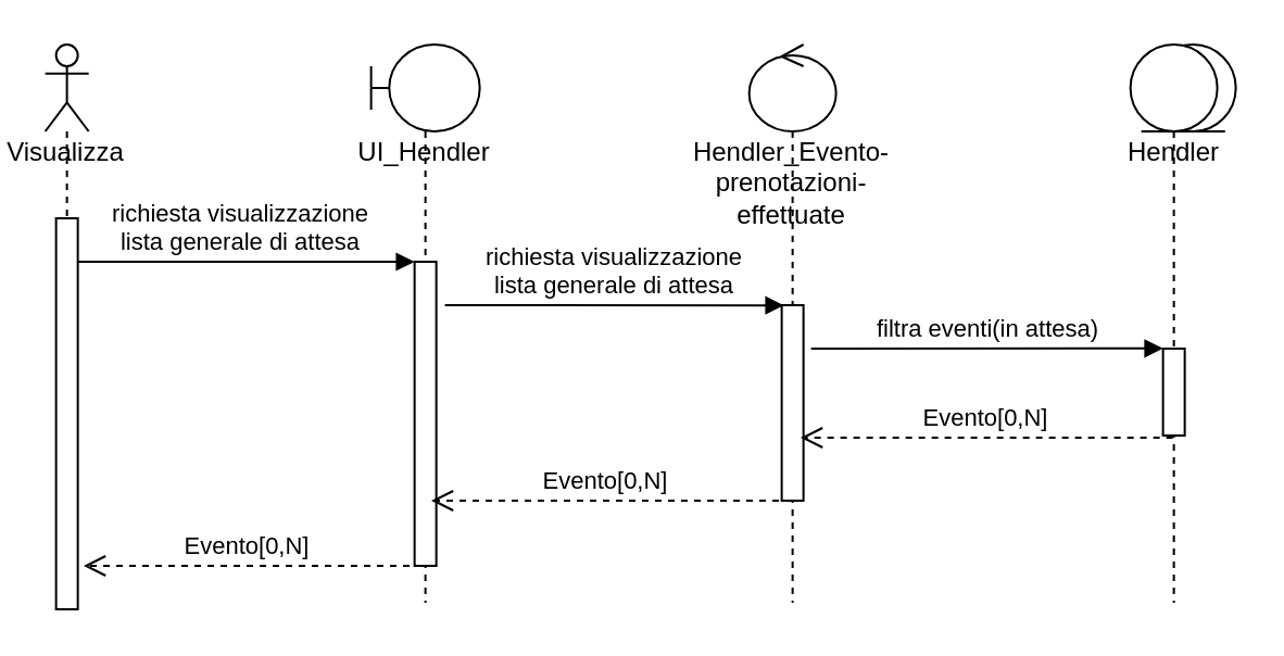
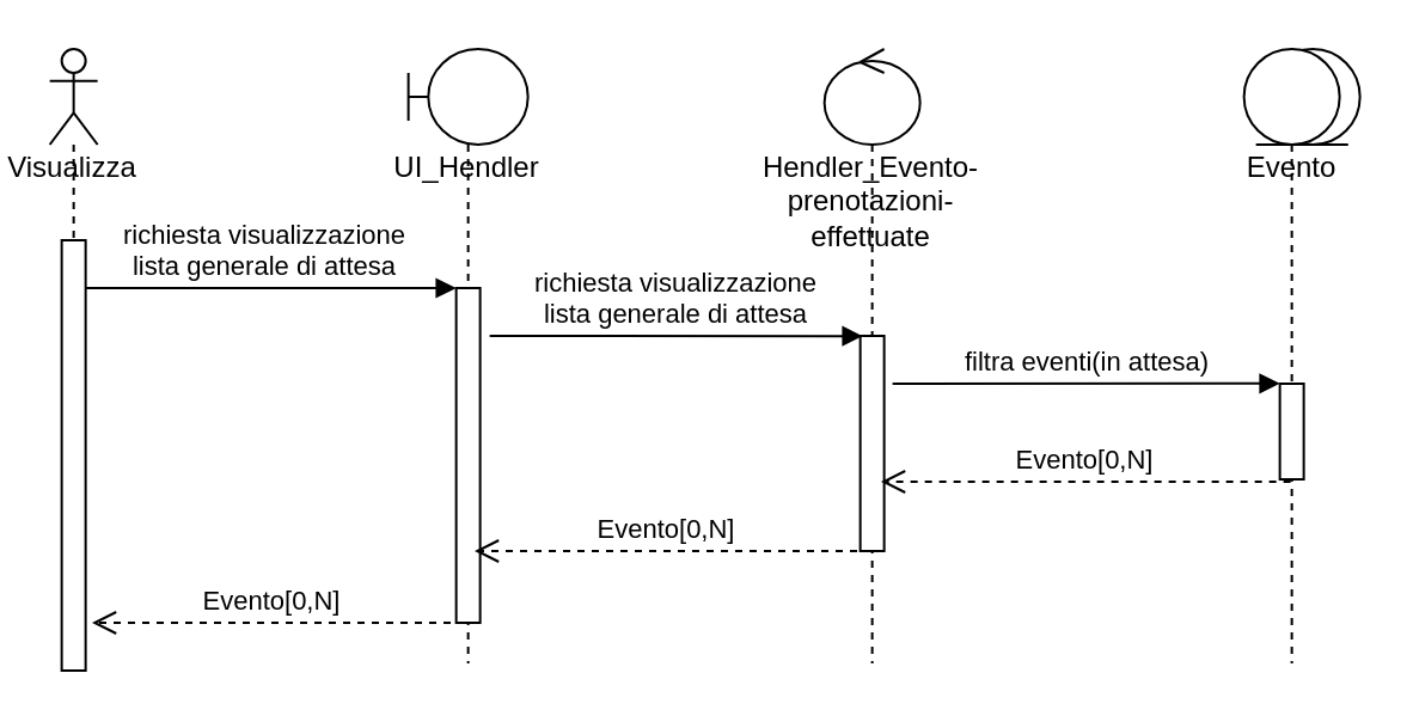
  <mxCell id="0" />
  <mxCell id="1" parent="0" />
  <mxCell id="2" value="richiesta visualizzazione&lt;br&gt;lista generale di attesa" style="html=1;verticalAlign=bottom;endArrow=block;" parent="1" target="5" edge="1"><mxGeometry width="80" relative="1" as="geometry"><mxPoint x="29.82" y="120" as="sourcePoint" /><mxPoint x="170.32" y="100" as="targetPoint" /><Array as="points"><mxPoint x="139.82" y="120" /></Array></mxGeometry></mxCell>
  <mxCell id="3" value="" style="ellipse;shape=umlEntity;whiteSpace=wrap;html=1;" parent="1" vertex="1"><mxGeometry x="528.82" y="20" width="39.5" height="40" as="geometry" /></mxCell>
  <mxCell id="4" value="UI_Hendler" style="shape=umlLifeline;participant=umlBoundary;perimeter=lifelinePerimeter;whiteSpace=wrap;html=1;container=1;collapsible=0;recursiveResize=0;verticalAlign=top;spacingTop=36;outlineConnect=0;" parent="1" vertex="1"><mxGeometry x="170.32" y="20" width="50" height="257" as="geometry" /></mxCell>
  <mxCell id="5" value="" style="html=1;points=[];perimeter=orthogonalPerimeter;" parent="4" vertex="1"><mxGeometry x="20" y="100" width="10" height="140" as="geometry" /></mxCell>
- <mxCell id="6" value="Hendler" style="shape=umlLifeline;participant=umlEntity;perimeter=lifelinePerimeter;whiteSpace=wrap;html=1;container=1;collapsible=0;recursiveResize=0;verticalAlign=top;spacingTop=36;outlineConnect=0;" parent="1" vertex="1"><mxGeometry x="519.82" y="20" width="40" height="257" as="geometry" /></mxCell>
+ <mxCell id="6" value="Evento" style="shape=umlLifeline;participant=umlEntity;perimeter=lifelinePerimeter;whiteSpace=wrap;html=1;container=1;collapsible=0;recursiveResize=0;verticalAlign=top;spacingTop=36;outlineConnect=0;" parent="1" vertex="1"><mxGeometry x="519.82" y="20" width="40" height="257" as="geometry" /></mxCell>
  <mxCell id="7" value="" style="html=1;points=[];perimeter=orthogonalPerimeter;" parent="6" vertex="1"><mxGeometry x="15" y="140" width="10" height="40" as="geometry" /></mxCell>
  <mxCell id="8" value="Hendler_Evento-prenotazioni-effettuate" style="shape=umlLifeline;participant=umlControl;perimeter=lifelinePerimeter;whiteSpace=wrap;html=1;container=1;collapsible=0;recursiveResize=0;verticalAlign=top;spacingTop=36;outlineConnect=0;" parent="1" vertex="1"><mxGeometry x="344.32" y="20" width="40" height="257" as="geometry" /></mxCell>
  <mxCell id="9" value="" style="html=1;points=[];perimeter=orthogonalPerimeter;" parent="8" vertex="1"><mxGeometry x="15" y="120" width="10" height="90" as="geometry" /></mxCell>
  <mxCell id="10" value="Visualizza" style="shape=umlLifeline;participant=umlActor;perimeter=lifelinePerimeter;whiteSpace=wrap;html=1;container=1;collapsible=0;recursiveResize=0;verticalAlign=top;spacingTop=36;outlineConnect=0;" parent="1" vertex="1"><mxGeometry x="20.32" y="20" width="20" height="257" as="geometry" /></mxCell>
  <mxCell id="11" value="" style="html=1;points=[];perimeter=orthogonalPerimeter;" parent="10" vertex="1"><mxGeometry x="5" y="80" width="10" height="180" as="geometry" /></mxCell>
  <mxCell id="12" value="richiesta visualizzazione&lt;br&gt;lista generale di attesa" style="html=1;verticalAlign=bottom;endArrow=block;entryX=0.1;entryY=0.001;entryDx=0;entryDy=0;entryPerimeter=0;" parent="1" target="9" edge="1"><mxGeometry width="80" relative="1" as="geometry"><mxPoint x="204.32" y="140" as="sourcePoint" /><mxPoint x="355.12" y="120.08" as="targetPoint" /></mxGeometry></mxCell>
  <mxCell id="13" value="filtra eventi(in attesa)" style="html=1;verticalAlign=bottom;endArrow=block;entryX=-0.002;entryY=-0.002;entryDx=0;entryDy=0;entryPerimeter=0;" parent="1" target="7" edge="1"><mxGeometry width="80" relative="1" as="geometry"><mxPoint x="372.82" y="160" as="sourcePoint" /><mxPoint x="531" y="163" as="targetPoint" /></mxGeometry></mxCell>
  <mxCell id="14" value="Evento[0,N]" style="html=1;verticalAlign=bottom;endArrow=open;dashed=1;endSize=8;" parent="1" source="6" edge="1"><mxGeometry relative="1" as="geometry"><mxPoint x="528" y="201" as="sourcePoint" /><mxPoint x="368" y="201" as="targetPoint" /></mxGeometry></mxCell>
  <mxCell id="15" value="Evento[0,N]" style="html=1;verticalAlign=bottom;endArrow=open;dashed=1;endSize=8;" parent="1" edge="1"><mxGeometry relative="1" as="geometry"><mxPoint x="358" y="230" as="sourcePoint" /><mxPoint x="198" y="230" as="targetPoint" /></mxGeometry></mxCell>
  <mxCell id="16" value="Evento[0,N]" style="html=1;verticalAlign=bottom;endArrow=open;dashed=1;endSize=8;" parent="1" edge="1"><mxGeometry relative="1" as="geometry"><mxPoint x="188" y="260" as="sourcePoint" /><mxPoint x="38" y="260" as="targetPoint" /></mxGeometry></mxCell>
